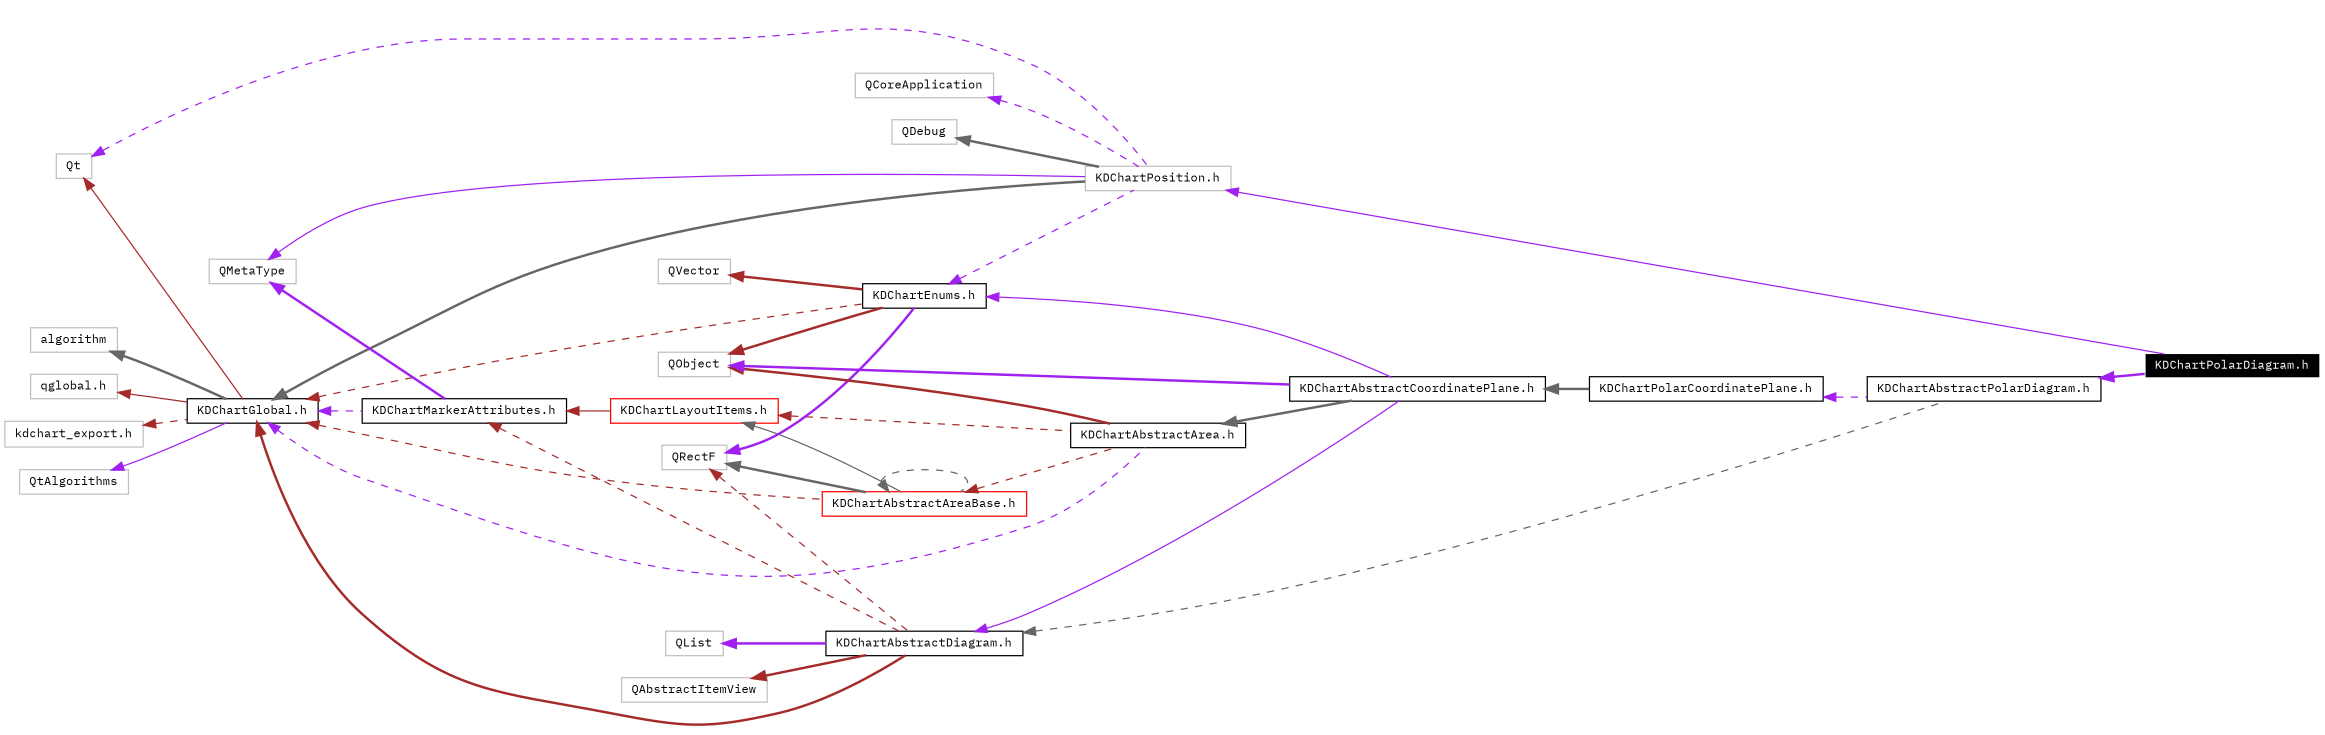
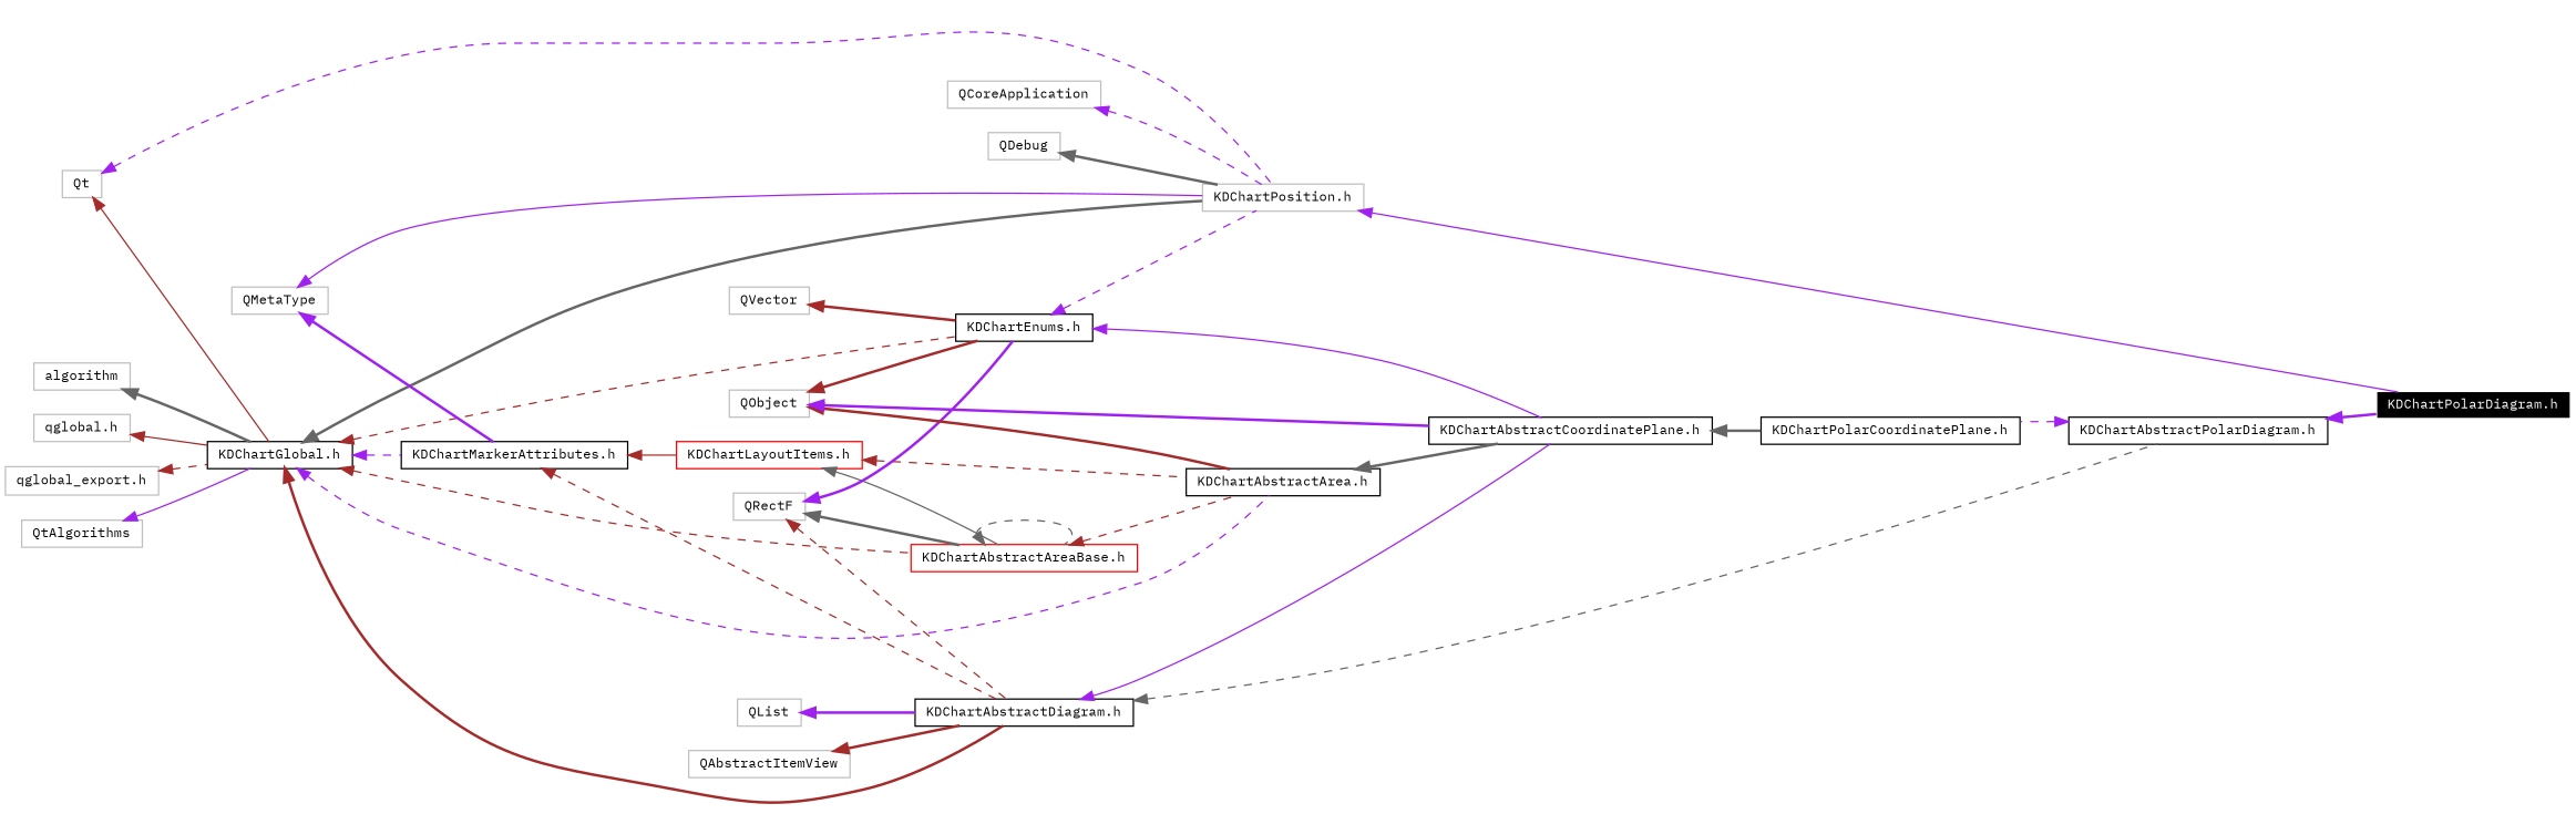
  digraph {
    fontname="IBM Plex Mono"
    rankdir=LR
    node [color=grey75 fontname="IBM Plex Mono" fontsize=10 shape=record]
    edge [color=purple dir=back fontname="IBM Plex Mono" fontsize=10 labelfontname=Helvetica labelfontsize=10 style=bold]
    n1 [color=white fillcolor=black fontcolor=white height=0.2 label="KDChartPolarDiagram.h" style=filled width=0.4]
    n2 [height=0.2 label="KDChartPosition.h" width=0.4]
    n3 [height=0.2 label=QDebug width=0.4]
    n4 [height=0.2 label=Qt width=0.4]
    n5 [color=black height=0.2 label="KDChartGlobal.h" width=0.4]
    n6 [color=black height=0.2 label="KDChartMarkerAttributes.h" width=0.4]
    n7 [color=black height=0.2 label="KDChartEnums.h" width=0.4]
    n8 [color=black height=0.2 label="KDChartAbstractArea.h" width=0.4]
    n9 [color=red height=0.2 label="KDChartAbstractAreaBase.h" width=0.4]
    n10 [color=black height=0.2 label="KDChartAbstractDiagram.h" width=0.4]
    n11 [height=0.2 label=QMetaType width=0.4]
    n12 [color=red height=0.2 label="KDChartLayoutItems.h" width=0.4]
    n13 [height=0.2 label=QCoreApplication width=0.4]
    n14 [color=black height=0.2 label="KDChartAbstractCoordinatePlane.h" width=0.4]
    n15 [color=black height=0.2 label="KDChartAbstractPolarDiagram.h" width=0.4]
    n16 [height=0.2 label="qglobal.h" width=0.4]
-   n17 [height=0.2 label="kdchart_export.h" width=0.4]
+   n17 [height=0.2 label="qglobal_export.h" width=0.4]
    n18 [height=0.2 label=QtAlgorithms width=0.4]
    n19 [height=0.2 label=algorithm width=0.4]
    n20 [color=black height=0.2 label="KDChartPolarCoordinatePlane.h" width=0.4]
    n21 [height=0.2 label=QRectF width=0.4]
    n22 [height=0.2 label=QObject width=0.4]
    n23 [height=0.2 label=QVector width=0.4]
    n24 [height=0.2 label=QList width=0.4]
    n25 [height=0.2 label=QAbstractItemView width=0.4]
    n2 -> n1 [style=solid]
    n3 -> n2 [color=gray40]
    n4 -> n2 [style=dashed]
    n4 -> n5 [color=brown style=solid]
    n5 -> n2 [color=gray40]
    n5 -> n6 [style=dashed]
    n5 -> n7 [color=brown style=dashed]
    n5 -> n8 [style=dashed]
    n5 -> n9 [color=brown style=dashed]
    n5 -> n10 [color=brown]
    n6 -> n10 [color=brown style=dashed]
    n6 -> n12 [color=brown style=solid]
    n7 -> n2 [style=dashed]
    n7 -> n14 [style=solid]
    n8 -> n14 [color=gray40]
    n9 -> n8 [color=brown style=dashed]
    n9 -> n9 [color=gray40 style=dashed]
    n10 -> n14 [style=solid]
    n10 -> n15 [color=gray40 style=dashed]
    n11 -> n2 [style=solid]
    n11 -> n6
    n12 -> n8 [color=brown style=dashed]
    n12 -> n9 [color=gray40 style=solid]
    n13 -> n2 [style=dashed]
    n14 -> n20 [color=gray40]
    n15 -> n1
    n16 -> n5 [color=brown style=solid]
    n17 -> n5 [color=brown style=dashed]
    n18 -> n5 [style=solid]
    n19 -> n5 [color=gray40]
-   n20 -> n15 [style=dashed]
+   n15 -> n20 [style=dashed]
    n21 -> n7
    n21 -> n9 [color=gray40]
    n21 -> n10 [color=brown style=dashed]
    n22 -> n7 [color=brown]
    n22 -> n8 [color=brown]
    n22 -> n14
    n23 -> n7 [color=brown]
    n24 -> n10
    n25 -> n10 [color=brown]
  }
